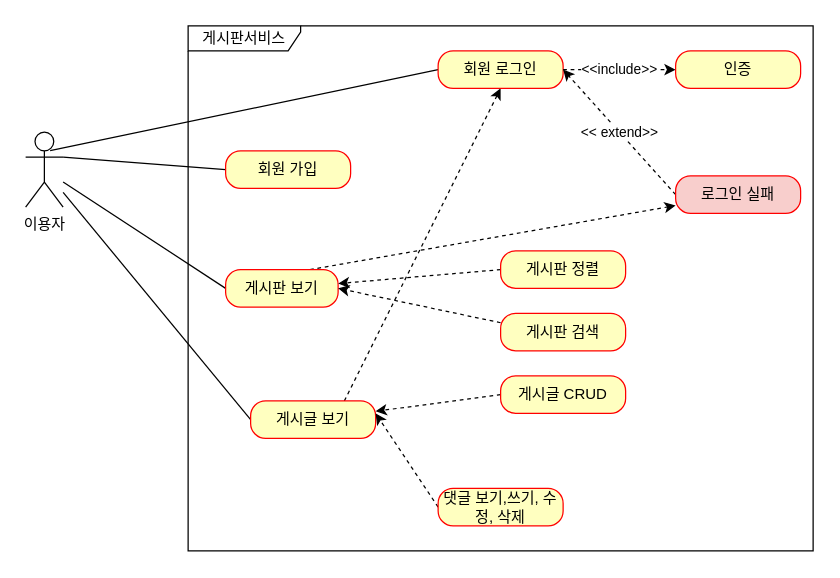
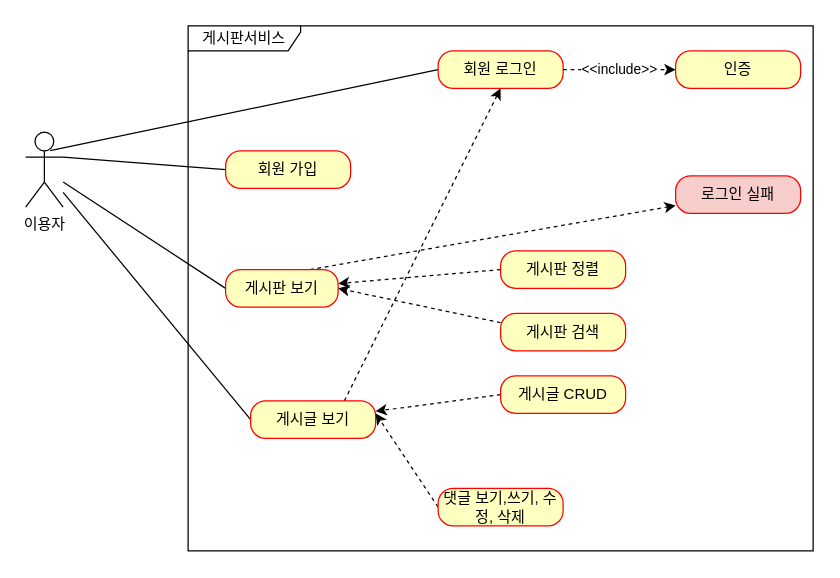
  <mxCell id="0" />
  <mxCell id="1" parent="0" />
  <mxCell id="2" value="이용자&lt;br&gt;" style="shape=umlActor;verticalLabelPosition=bottom;verticalAlign=top;html=1;" vertex="1" parent="1"><mxGeometry x="20" y="105" width="30" height="60" as="geometry" /></mxCell>
  <mxCell id="3" value="게시판서비스" style="shape=umlFrame;whiteSpace=wrap;html=1;width=90;height=20;" vertex="1" parent="1"><mxGeometry x="150" y="20" width="500" height="420" as="geometry" /></mxCell>
  <mxCell id="4" style="rounded=0;orthogonalLoop=1;jettySize=auto;html=1;exitX=0;exitY=0.5;exitDx=0;exitDy=0;entryX=1;entryY=0.333;entryDx=0;entryDy=0;entryPerimeter=0;endArrow=none;endFill=0;" edge="1" parent="1" source="5" target="2"><mxGeometry relative="1" as="geometry" /></mxCell>
  <mxCell id="5" value="회원 가입" style="rounded=1;whiteSpace=wrap;html=1;arcSize=40;fontColor=#000000;fillColor=#ffffc0;strokeColor=#ff0000;" vertex="1" parent="1"><mxGeometry x="180" y="120" width="100" height="30" as="geometry" /></mxCell>
  <mxCell id="6" style="edgeStyle=none;rounded=0;orthogonalLoop=1;jettySize=auto;html=1;exitX=0;exitY=0.5;exitDx=0;exitDy=0;endArrow=none;endFill=0;" edge="1" parent="1" source="8" target="2"><mxGeometry relative="1" as="geometry" /></mxCell>
  <mxCell id="7" style="edgeStyle=none;rounded=0;orthogonalLoop=1;jettySize=auto;html=1;exitX=0.75;exitY=0;exitDx=0;exitDy=0;dashed=1;endArrow=classic;endFill=1;" edge="1" parent="1" source="8" target="17"><mxGeometry relative="1" as="geometry" /></mxCell>
  <mxCell id="8" value="게시판 보기" style="rounded=1;whiteSpace=wrap;html=1;arcSize=40;fontColor=#000000;fillColor=#ffffc0;strokeColor=#ff0000;" vertex="1" parent="1"><mxGeometry x="180" y="215" width="90" height="30" as="geometry" /></mxCell>
  <mxCell id="9" style="edgeStyle=none;rounded=0;orthogonalLoop=1;jettySize=auto;html=1;exitX=0;exitY=0.5;exitDx=0;exitDy=0;endArrow=none;endFill=0;" edge="1" parent="1" source="11" target="2"><mxGeometry relative="1" as="geometry" /></mxCell>
  <mxCell id="10" style="edgeStyle=none;rounded=0;orthogonalLoop=1;jettySize=auto;html=1;exitX=0.75;exitY=0;exitDx=0;exitDy=0;entryX=0.5;entryY=1;entryDx=0;entryDy=0;dashed=1;endArrow=classic;endFill=1;" edge="1" parent="1" source="11" target="13"><mxGeometry relative="1" as="geometry" /></mxCell>
  <mxCell id="11" value="게시글 보기" style="rounded=1;whiteSpace=wrap;html=1;arcSize=40;fontColor=#000000;fillColor=#ffffc0;strokeColor=#ff0000;" vertex="1" parent="1"><mxGeometry x="200" y="320" width="100" height="30" as="geometry" /></mxCell>
  <mxCell id="12" style="edgeStyle=none;rounded=0;orthogonalLoop=1;jettySize=auto;html=1;exitX=0;exitY=0.5;exitDx=0;exitDy=0;entryX=0.654;entryY=0.247;entryDx=0;entryDy=0;entryPerimeter=0;endArrow=none;endFill=0;" edge="1" parent="1" source="13" target="2"><mxGeometry relative="1" as="geometry" /></mxCell>
  <mxCell id="13" value="회원 로그인" style="rounded=1;whiteSpace=wrap;html=1;arcSize=40;fontColor=#000000;fillColor=#ffffc0;strokeColor=#ff0000;" vertex="1" parent="1"><mxGeometry x="350" y="40" width="100" height="30" as="geometry" /></mxCell>
  <mxCell id="14" value="&amp;lt;&amp;lt;include&amp;gt;&amp;gt;" style="edgeStyle=none;rounded=0;orthogonalLoop=1;jettySize=auto;html=1;entryX=0;entryY=0.5;entryDx=0;entryDy=0;endArrow=classic;endFill=1;dashed=1;exitX=1;exitY=0.5;exitDx=0;exitDy=0;" edge="1" parent="1" source="13" target="15"><mxGeometry relative="1" as="geometry"><mxPoint x="460" y="60" as="sourcePoint" /></mxGeometry></mxCell>
  <mxCell id="15" value="인증" style="rounded=1;whiteSpace=wrap;html=1;arcSize=40;fontColor=#000000;fillColor=#ffffc0;strokeColor=#ff0000;" vertex="1" parent="1"><mxGeometry x="540" y="40" width="100" height="30" as="geometry" /></mxCell>
- <mxCell id="16" value="&amp;lt;&amp;lt; extend&amp;gt;&amp;gt;" style="edgeStyle=none;rounded=0;orthogonalLoop=1;jettySize=auto;html=1;exitX=0;exitY=0.5;exitDx=0;exitDy=0;entryX=1;entryY=0.5;entryDx=0;entryDy=0;endArrow=classic;endFill=1;dashed=1;" edge="1" parent="1" source="17" target="13"><mxGeometry relative="1" as="geometry" /></mxCell>
  <mxCell id="17" value="로그인 실패" style="rounded=1;whiteSpace=wrap;html=1;arcSize=40;fontColor=#000000;fillColor=#f8cecc;strokeColor=#ff0000;" vertex="1" parent="1"><mxGeometry x="540" y="140" width="100" height="30" as="geometry" /></mxCell>
  <mxCell id="18" style="edgeStyle=none;rounded=0;orthogonalLoop=1;jettySize=auto;html=1;exitX=0;exitY=0.5;exitDx=0;exitDy=0;dashed=1;endArrow=classic;endFill=1;" edge="1" parent="1" source="19" target="8"><mxGeometry relative="1" as="geometry" /></mxCell>
  <mxCell id="19" value="게시판 정렬" style="rounded=1;whiteSpace=wrap;html=1;arcSize=40;fontColor=#000000;fillColor=#ffffc0;strokeColor=#ff0000;" vertex="1" parent="1"><mxGeometry x="400" y="200" width="100" height="30" as="geometry" /></mxCell>
  <mxCell id="20" style="edgeStyle=none;rounded=0;orthogonalLoop=1;jettySize=auto;html=1;exitX=0;exitY=0.25;exitDx=0;exitDy=0;dashed=1;endArrow=classic;endFill=1;" edge="1" parent="1" source="21"><mxGeometry relative="1" as="geometry"><mxPoint x="270" y="230" as="targetPoint" /></mxGeometry></mxCell>
  <mxCell id="21" value="게시판 검색" style="rounded=1;whiteSpace=wrap;html=1;arcSize=40;fontColor=#000000;fillColor=#ffffc0;strokeColor=#ff0000;" vertex="1" parent="1"><mxGeometry x="400" y="250" width="100" height="30" as="geometry" /></mxCell>
  <mxCell id="22" style="edgeStyle=none;rounded=0;orthogonalLoop=1;jettySize=auto;html=1;exitX=0;exitY=0.5;exitDx=0;exitDy=0;dashed=1;endArrow=classic;endFill=1;" edge="1" parent="1" source="23" target="11"><mxGeometry relative="1" as="geometry" /></mxCell>
  <mxCell id="23" value="게시글 CRUD" style="rounded=1;whiteSpace=wrap;html=1;arcSize=40;fontColor=#000000;fillColor=#ffffc0;strokeColor=#ff0000;" vertex="1" parent="1"><mxGeometry x="400" y="300" width="100" height="30" as="geometry" /></mxCell>
  <mxCell id="24" style="edgeStyle=none;rounded=0;orthogonalLoop=1;jettySize=auto;html=1;exitX=0;exitY=0.5;exitDx=0;exitDy=0;dashed=1;endArrow=classic;endFill=1;" edge="1" parent="1" source="25"><mxGeometry relative="1" as="geometry"><mxPoint x="300" y="330" as="targetPoint" /></mxGeometry></mxCell>
  <mxCell id="25" value="댓글 보기,쓰기, 수정, 삭제" style="rounded=1;whiteSpace=wrap;html=1;arcSize=40;fontColor=#000000;fillColor=#ffffc0;strokeColor=#ff0000;" vertex="1" parent="1"><mxGeometry x="350" y="390" width="100" height="30" as="geometry" /></mxCell>
